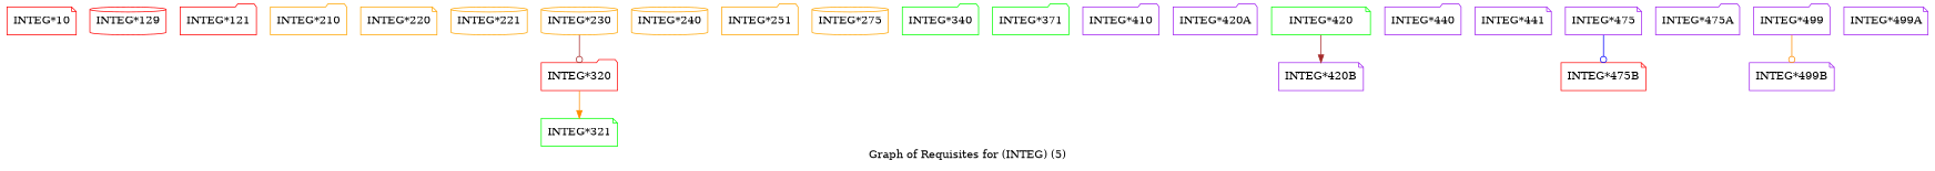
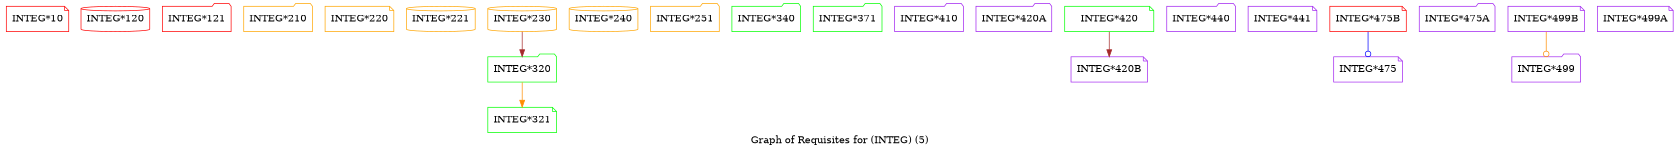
  strict digraph {
    label="Graph of Requisites for (INTEG) (5)"
    node [color=purple shape=folder]
    edge [arrowhead=odot color=brown]
    "INTEG*10" [color=red height=0.5 shape=note width=1.2361]
-   "INTEG*120" [color=red height=0.5 shape=cylinder width=1.3611 label="INTEG*129"]
+   "INTEG*120" [color=red height=0.5 shape=cylinder width=1.3611]
    "INTEG*121" [color=red height=0.5 width=1.3611]
    "INTEG*210" [color=orange height=0.5 width=1.3611]
    "INTEG*220" [color=orange height=0.5 shape=note width=1.3611]
    "INTEG*221" [color=orange height=0.5 shape=cylinder width=1.3611]
    "INTEG*230" [color=orange height=0.5 shape=cylinder width=1.3611]
-   "INTEG*320" [color=red height=0.5 width=1.3611]
+   "INTEG*320" [color=green height=0.5 width=1.3611]
    "INTEG*321" [color=green height=0.5 shape=note width=1.3611]
    "INTEG*240" [color=orange height=0.5 shape=cylinder width=1.3611]
    "INTEG*251" [color=orange height=0.5 width=1.3611]
-   "INTEG*275" [color=orange height=0.5 shape=cylinder width=1.3611]
    "INTEG*340" [color=green height=0.5 width=1.3611]
    n14 [color=green height=0.5 label="INTEG*371" width=1.3611]
    "INTEG*410" [height=0.5 width=1.3611]
    "INTEG*420A" [height=0.5 width=1.5]
    "INTEG*420B" [height=0.5 shape=note width=1.5139]
    "INTEG*420" [color=green height=0.5 shape=note width=1.7693]
    "INTEG*440" [height=0.5 width=1.3611]
    "INTEG*441" [height=0.5 shape=note width=1.3611]
    "INTEG*475" [height=0.5 shape=note width=1.3611]
    "INTEG*475B" [color=red height=0.5 shape=note width=1.5139]
    "INTEG*475A" [height=0.5 width=1.5]
    "INTEG*499" [height=0.5 width=1.3611]
    "INTEG*499B" [height=0.5 shape=note width=1.5139]
    "INTEG*499A" [height=0.5 shape=note width=1.5]
-   "INTEG*230" -> "INTEG*320"
+   "INTEG*230" -> "INTEG*320" [arrowhead=normal]
    "INTEG*320" -> "INTEG*321" [arrowhead=normal color=darkorange]
    "INTEG*420" -> "INTEG*420B" [arrowhead=normal]
-   "INTEG*475" -> "INTEG*475B" [color=blue]
-   "INTEG*499" -> "INTEG*499B" [color=darkorange]
+   "INTEG*475B" -> "INTEG*475" [color=blue]
+   "INTEG*499B" -> "INTEG*499" [color=darkorange]
  }
